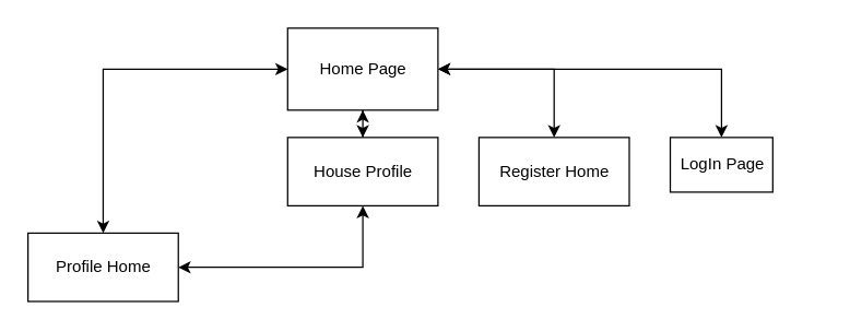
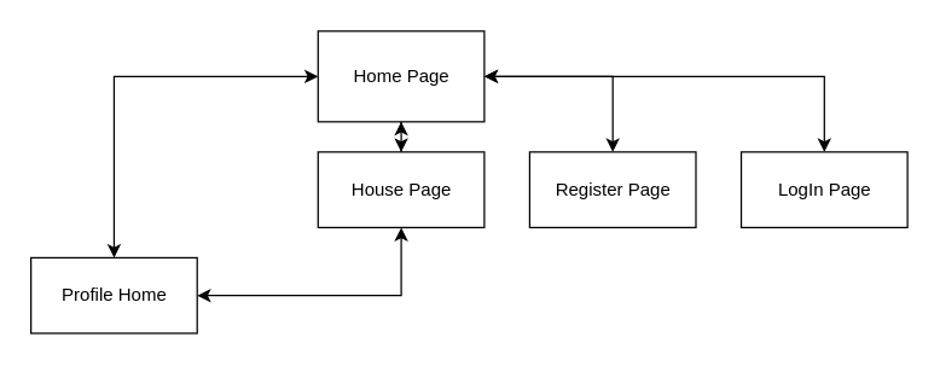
  <mxCell id="0" />
  <mxCell id="1" parent="0" />
  <mxCell id="2" style="edgeStyle=orthogonalEdgeStyle;rounded=0;orthogonalLoop=1;jettySize=auto;html=1;entryX=0.5;entryY=0;entryDx=0;entryDy=0;startArrow=classic;startFill=1;" edge="1" parent="1" source="6" target="7"><mxGeometry relative="1" as="geometry" /></mxCell>
  <mxCell id="3" style="edgeStyle=orthogonalEdgeStyle;rounded=0;orthogonalLoop=1;jettySize=auto;html=1;entryX=0.5;entryY=0;entryDx=0;entryDy=0;startArrow=classic;startFill=1;" edge="1" parent="1" source="6" target="9"><mxGeometry relative="1" as="geometry" /></mxCell>
  <mxCell id="4" style="edgeStyle=orthogonalEdgeStyle;rounded=0;orthogonalLoop=1;jettySize=auto;html=1;exitX=1;exitY=0.5;exitDx=0;exitDy=0;entryX=0.5;entryY=0;entryDx=0;entryDy=0;startArrow=classic;startFill=1;" edge="1" parent="1" source="6" target="8"><mxGeometry relative="1" as="geometry" /></mxCell>
  <mxCell id="5" style="edgeStyle=orthogonalEdgeStyle;rounded=0;orthogonalLoop=1;jettySize=auto;html=1;exitX=0.5;exitY=1;exitDx=0;exitDy=0;startArrow=classic;startFill=1;" edge="1" parent="1" source="6" target="11"><mxGeometry relative="1" as="geometry" /></mxCell>
  <mxCell id="6" value="Home Page" style="html=1;" vertex="1" parent="1"><mxGeometry x="210" y="20" width="110" height="60" as="geometry" /></mxCell>
  <mxCell id="7" value="Profile Home" style="html=1;" vertex="1" parent="1"><mxGeometry x="20" y="170" width="110" height="50" as="geometry" /></mxCell>
- <mxCell id="8" value="Register Home" style="html=1;" vertex="1" parent="1"><mxGeometry x="350" y="100" width="110" height="50" as="geometry" /></mxCell>
- <mxCell id="9" value="LogIn Page" style="html=1;" vertex="1" parent="1"><mxGeometry x="490" y="100" width="75" height="40" as="geometry" /></mxCell>
+ <mxCell id="8" value="Register Page" style="html=1;" vertex="1" parent="1"><mxGeometry x="350" y="100" width="110" height="50" as="geometry" /></mxCell>
+ <mxCell id="9" value="LogIn Page" style="html=1;" vertex="1" parent="1"><mxGeometry x="490" y="100" width="110" height="50" as="geometry" /></mxCell>
  <mxCell id="10" style="edgeStyle=orthogonalEdgeStyle;rounded=0;orthogonalLoop=1;jettySize=auto;html=1;entryX=1;entryY=0.5;entryDx=0;entryDy=0;startArrow=classic;startFill=1;" edge="1" parent="1" source="11" target="7"><mxGeometry relative="1" as="geometry"><Array as="points"><mxPoint x="265" y="195" /></Array></mxGeometry></mxCell>
- <mxCell id="11" value="House Profile" style="html=1;" vertex="1" parent="1"><mxGeometry x="210" y="100" width="110" height="50" as="geometry" /></mxCell>
+ <mxCell id="11" value="House Page" style="html=1;" vertex="1" parent="1"><mxGeometry x="210" y="100" width="110" height="50" as="geometry" /></mxCell>
